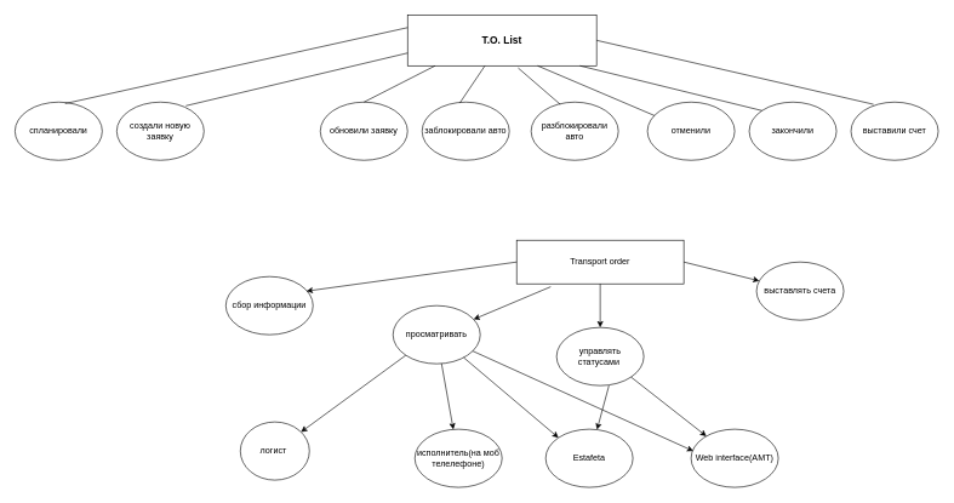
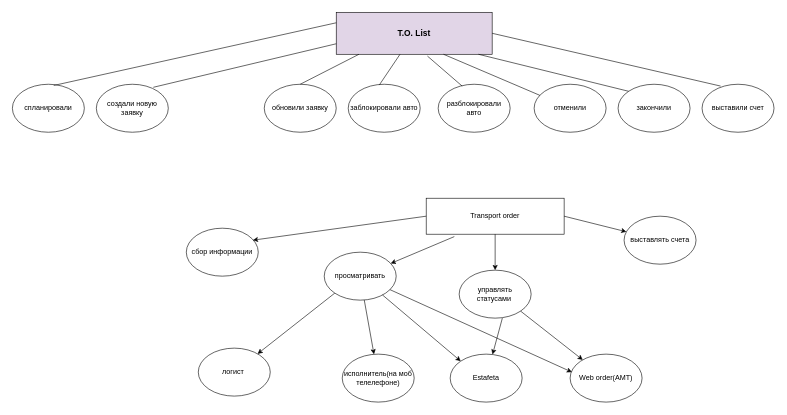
  <mxCell id="0" />
  <mxCell id="1" parent="0" />
- <mxCell id="2" value="&lt;b&gt;&lt;font style=&quot;font-size: 14px&quot;&gt;T.O. List&lt;/font&gt;&lt;/b&gt;" style="rounded=0;whiteSpace=wrap;html=1;" vertex="1" parent="1"><mxGeometry x="560" y="20" width="260" height="70" as="geometry" /></mxCell>
+ <mxCell id="2" value="&lt;b&gt;&lt;font style=&quot;font-size: 14px&quot;&gt;T.O. List&lt;/font&gt;&lt;/b&gt;" style="rounded=0;whiteSpace=wrap;html=1;fillColor=#e1d5e7;" vertex="1" parent="1"><mxGeometry x="560" y="20" width="260" height="70" as="geometry" /></mxCell>
  <mxCell id="3" value="спланировали" style="ellipse;whiteSpace=wrap;html=1;" vertex="1" parent="1"><mxGeometry x="20" y="140" width="120" height="80" as="geometry" /></mxCell>
  <mxCell id="4" value="заблокировали авто" style="ellipse;whiteSpace=wrap;html=1;" vertex="1" parent="1"><mxGeometry x="580" y="140" width="120" height="80" as="geometry" /></mxCell>
  <mxCell id="5" value="закончили" style="ellipse;whiteSpace=wrap;html=1;" vertex="1" parent="1"><mxGeometry x="1030" y="140" width="120" height="80" as="geometry" /></mxCell>
  <mxCell id="6" value="выставили счет" style="ellipse;whiteSpace=wrap;html=1;" vertex="1" parent="1"><mxGeometry x="1170" y="140" width="120" height="80" as="geometry" /></mxCell>
  <mxCell id="7" value="отменили" style="ellipse;whiteSpace=wrap;html=1;" vertex="1" parent="1"><mxGeometry x="890" y="140" width="120" height="80" as="geometry" /></mxCell>
  <mxCell id="8" value="обновили заявку" style="ellipse;whiteSpace=wrap;html=1;" vertex="1" parent="1"><mxGeometry x="440" y="140" width="120" height="80" as="geometry" /></mxCell>
  <mxCell id="9" value="создали новую заявку" style="ellipse;whiteSpace=wrap;html=1;" vertex="1" parent="1"><mxGeometry x="160" y="140" width="120" height="80" as="geometry" /></mxCell>
  <mxCell id="10" value="разблокировали авто" style="ellipse;whiteSpace=wrap;html=1;" vertex="1" parent="1"><mxGeometry x="730" y="140" width="120" height="80" as="geometry" /></mxCell>
  <mxCell id="11" value="" style="endArrow=none;html=1;entryX=0;entryY=0.25;entryDx=0;entryDy=0;exitX=0.575;exitY=0.025;exitDx=0;exitDy=0;exitPerimeter=0;" edge="1" parent="1" source="3" target="2"><mxGeometry width="50" height="50" relative="1" as="geometry"><mxPoint x="350" y="130" as="sourcePoint" /><mxPoint x="400" y="80" as="targetPoint" /></mxGeometry></mxCell>
  <mxCell id="12" value="" style="endArrow=none;html=1;entryX=0;entryY=0.75;entryDx=0;entryDy=0;exitX=0.792;exitY=0.063;exitDx=0;exitDy=0;exitPerimeter=0;" edge="1" parent="1" source="9" target="2"><mxGeometry width="50" height="50" relative="1" as="geometry"><mxPoint x="490" y="130" as="sourcePoint" /><mxPoint x="540" y="80" as="targetPoint" /></mxGeometry></mxCell>
  <mxCell id="13" value="" style="endArrow=none;html=1;entryX=0.146;entryY=1;entryDx=0;entryDy=0;entryPerimeter=0;exitX=0.5;exitY=0;exitDx=0;exitDy=0;" edge="1" parent="1" source="8" target="2"><mxGeometry width="50" height="50" relative="1" as="geometry"><mxPoint x="500" y="190" as="sourcePoint" /><mxPoint x="550" y="140" as="targetPoint" /></mxGeometry></mxCell>
  <mxCell id="14" value="" style="endArrow=none;html=1;exitX=0.433;exitY=0.013;exitDx=0;exitDy=0;exitPerimeter=0;" edge="1" parent="1" source="4" target="2"><mxGeometry width="50" height="50" relative="1" as="geometry"><mxPoint x="600" y="170" as="sourcePoint" /><mxPoint x="650" y="120" as="targetPoint" /></mxGeometry></mxCell>
  <mxCell id="15" value="" style="endArrow=none;html=1;entryX=0.585;entryY=1.043;entryDx=0;entryDy=0;entryPerimeter=0;exitX=0.333;exitY=0.038;exitDx=0;exitDy=0;exitPerimeter=0;" edge="1" parent="1" source="10" target="2"><mxGeometry width="50" height="50" relative="1" as="geometry"><mxPoint x="720" y="170" as="sourcePoint" /><mxPoint x="770" y="120" as="targetPoint" /></mxGeometry></mxCell>
  <mxCell id="16" value="" style="endArrow=none;html=1;exitX=0.688;exitY=1;exitDx=0;exitDy=0;exitPerimeter=0;" edge="1" parent="1" source="2" target="7"><mxGeometry width="50" height="50" relative="1" as="geometry"><mxPoint x="930" y="150" as="sourcePoint" /><mxPoint x="980" y="100" as="targetPoint" /></mxGeometry></mxCell>
  <mxCell id="17" value="" style="endArrow=none;html=1;exitX=0.912;exitY=1;exitDx=0;exitDy=0;exitPerimeter=0;entryX=0;entryY=0;entryDx=0;entryDy=0;" edge="1" parent="1" source="2" target="5"><mxGeometry width="50" height="50" relative="1" as="geometry"><mxPoint x="940" y="130" as="sourcePoint" /><mxPoint x="990" y="80" as="targetPoint" /></mxGeometry></mxCell>
  <mxCell id="18" value="" style="endArrow=none;html=1;exitX=1;exitY=0.5;exitDx=0;exitDy=0;entryX=0.258;entryY=0.038;entryDx=0;entryDy=0;entryPerimeter=0;" edge="1" parent="1" source="2" target="6"><mxGeometry width="50" height="50" relative="1" as="geometry"><mxPoint x="1110" y="130" as="sourcePoint" /><mxPoint x="1215" y="150" as="targetPoint" /></mxGeometry></mxCell>
  <mxCell id="19" value="управлять статусами&amp;nbsp;" style="ellipse;whiteSpace=wrap;html=1;" vertex="1" parent="1"><mxGeometry x="765" y="450" width="120" height="80" as="geometry" /></mxCell>
  <mxCell id="20" value="выставлять счета" style="ellipse;whiteSpace=wrap;html=1;" vertex="1" parent="1"><mxGeometry x="1040" y="360" width="120" height="80" as="geometry" /></mxCell>
  <mxCell id="21" value="Transport order" style="rounded=0;whiteSpace=wrap;html=1;" vertex="1" parent="1"><mxGeometry x="710" y="330" width="230" height="60" as="geometry" /></mxCell>
  <mxCell id="22" value="сбор информации" style="ellipse;whiteSpace=wrap;html=1;" vertex="1" parent="1"><mxGeometry x="310" y="380" width="120" height="80" as="geometry" /></mxCell>
  <mxCell id="23" value="" style="endArrow=classic;html=1;exitX=0;exitY=0.5;exitDx=0;exitDy=0;entryX=0.925;entryY=0.25;entryDx=0;entryDy=0;entryPerimeter=0;" edge="1" parent="1" source="21" target="22"><mxGeometry width="50" height="50" relative="1" as="geometry"><mxPoint x="550" y="430" as="sourcePoint" /><mxPoint x="600" y="380" as="targetPoint" /></mxGeometry></mxCell>
  <mxCell id="24" value="просматривать" style="ellipse;whiteSpace=wrap;html=1;" vertex="1" parent="1"><mxGeometry x="540" y="420" width="120" height="80" as="geometry" /></mxCell>
  <mxCell id="25" value="" style="endArrow=classic;html=1;exitX=0.204;exitY=1.067;exitDx=0;exitDy=0;exitPerimeter=0;" edge="1" parent="1" source="21" target="24"><mxGeometry width="50" height="50" relative="1" as="geometry"><mxPoint x="720" y="490" as="sourcePoint" /><mxPoint x="770" y="440" as="targetPoint" /></mxGeometry></mxCell>
  <mxCell id="26" value="" style="endArrow=classic;html=1;exitX=0.5;exitY=1;exitDx=0;exitDy=0;" edge="1" parent="1" source="21" target="19"><mxGeometry width="50" height="50" relative="1" as="geometry"><mxPoint x="960" y="510" as="sourcePoint" /><mxPoint x="1010" y="460" as="targetPoint" /></mxGeometry></mxCell>
  <mxCell id="27" value="" style="endArrow=classic;html=1;exitX=1;exitY=0.5;exitDx=0;exitDy=0;" edge="1" parent="1" source="21" target="20"><mxGeometry width="50" height="50" relative="1" as="geometry"><mxPoint x="1040" y="410" as="sourcePoint" /><mxPoint x="1090" y="360" as="targetPoint" /></mxGeometry></mxCell>
- <mxCell id="28" value="логист&amp;nbsp;" style="ellipse;whiteSpace=wrap;html=1;" vertex="1" parent="1"><mxGeometry x="330" y="580" width="95" height="80" as="geometry" /></mxCell>
+ <mxCell id="28" value="логист&amp;nbsp;" style="ellipse;whiteSpace=wrap;html=1;" vertex="1" parent="1"><mxGeometry x="330" y="580" width="120" height="80" as="geometry" /></mxCell>
  <mxCell id="29" value="исполнитель(на моб телелефоне)" style="ellipse;whiteSpace=wrap;html=1;" vertex="1" parent="1"><mxGeometry x="570" y="590" width="120" height="80" as="geometry" /></mxCell>
  <mxCell id="30" value="" style="endArrow=classic;html=1;exitX=0;exitY=1;exitDx=0;exitDy=0;" edge="1" parent="1" source="24" target="28"><mxGeometry width="50" height="50" relative="1" as="geometry"><mxPoint x="480" y="560" as="sourcePoint" /><mxPoint x="530" y="510" as="targetPoint" /></mxGeometry></mxCell>
  <mxCell id="31" value="" style="endArrow=classic;html=1;" edge="1" parent="1" source="24" target="29"><mxGeometry width="50" height="50" relative="1" as="geometry"><mxPoint x="650" y="600" as="sourcePoint" /><mxPoint x="700" y="550" as="targetPoint" /></mxGeometry></mxCell>
- <mxCell id="32" value="Web interface(AMT)" style="ellipse;whiteSpace=wrap;html=1;" vertex="1" parent="1"><mxGeometry x="950" y="590" width="120" height="80" as="geometry" /></mxCell>
+ <mxCell id="32" value="Web order(AMT)" style="ellipse;whiteSpace=wrap;html=1;" vertex="1" parent="1"><mxGeometry x="950" y="590" width="120" height="80" as="geometry" /></mxCell>
  <mxCell id="33" value="Estafeta" style="ellipse;whiteSpace=wrap;html=1;" vertex="1" parent="1"><mxGeometry x="750" y="590" width="120" height="80" as="geometry" /></mxCell>
  <mxCell id="34" value="" style="endArrow=classic;html=1;" edge="1" parent="1" target="33"><mxGeometry width="50" height="50" relative="1" as="geometry"><mxPoint x="837" y="530" as="sourcePoint" /><mxPoint x="780" y="560" as="targetPoint" /></mxGeometry></mxCell>
  <mxCell id="35" value="" style="endArrow=classic;html=1;exitX=1;exitY=1;exitDx=0;exitDy=0;" edge="1" parent="1" source="19" target="32"><mxGeometry width="50" height="50" relative="1" as="geometry"><mxPoint x="850" y="530" as="sourcePoint" /><mxPoint x="970" y="550" as="targetPoint" /></mxGeometry></mxCell>
  <mxCell id="36" value="" style="endArrow=classic;html=1;entryX=0;entryY=0;entryDx=0;entryDy=0;" edge="1" parent="1" source="24" target="33"><mxGeometry width="50" height="50" relative="1" as="geometry"><mxPoint x="660" y="570" as="sourcePoint" /><mxPoint x="710" y="520" as="targetPoint" /></mxGeometry></mxCell>
  <mxCell id="37" value="" style="endArrow=classic;html=1;entryX=0.025;entryY=0.375;entryDx=0;entryDy=0;entryPerimeter=0;" edge="1" parent="1" source="24" target="32"><mxGeometry width="50" height="50" relative="1" as="geometry"><mxPoint x="680" y="540" as="sourcePoint" /><mxPoint x="730" y="490" as="targetPoint" /></mxGeometry></mxCell>
